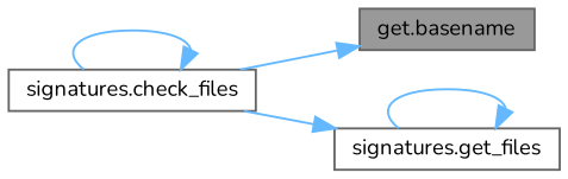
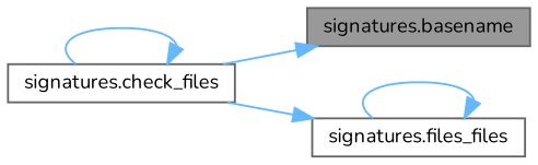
  digraph {
    fontname=Nunito
    rankdir=RL
    node [color=grey40 fillcolor=white fontname=Nunito fontsize=10 shape=box style=filled]
    edge [color=steelblue1 dir=back fontname=Nunito fontsize=10 labelfontname=Helvetica labelfontsize=10 style=solid]
-   n1 [color=gray40 fillcolor=grey60 fontcolor=black height=0.2 label="get.basename" width=0.4]
+   n1 [color=gray40 fillcolor=grey60 fontcolor=black height=0.2 label="signatures.basename" width=0.4]
    n2 [height=0.2 label="signatures.check_files" width=0.4]
-   n3 [height=0.2 label="signatures.get_files" width=0.4]
+   n3 [height=0.2 label="signatures.files_files" width=0.4]
    n1 -> n2
    n2 -> n2
    n3 -> n2
    n3 -> n3
  }
